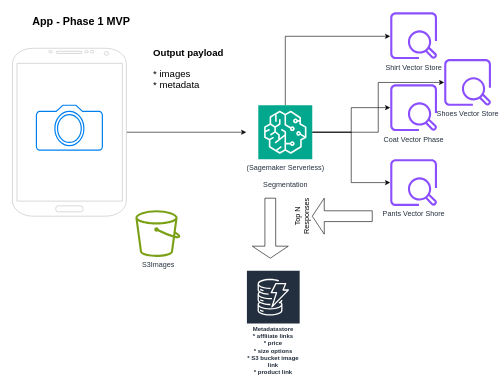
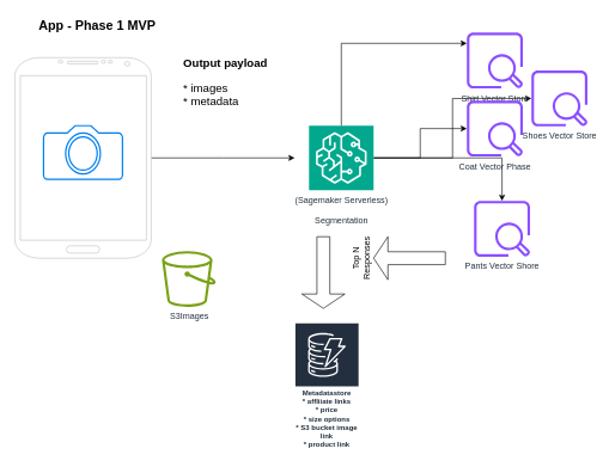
  <mxCell id="0" />
  <mxCell id="1" parent="0" />
  <mxCell id="2" value="App - Phase 1 MVP" style="text;html=1;strokeColor=none;fillColor=none;align=center;verticalAlign=middle;whiteSpace=wrap;rounded=0;fontStyle=1;fontSize=18;" vertex="1" parent="1"><mxGeometry x="30" y="20" width="210" height="30" as="geometry" /></mxCell>
  <mxCell id="3" style="edgeStyle=orthogonalEdgeStyle;rounded=0;orthogonalLoop=1;jettySize=auto;html=1;" edge="1" parent="1" source="4"><mxGeometry relative="1" as="geometry"><mxPoint x="410" y="220" as="targetPoint" /></mxGeometry></mxCell>
  <mxCell id="4" value="" style="verticalLabelPosition=bottom;verticalAlign=top;html=1;shadow=0;dashed=0;strokeWidth=1;shape=mxgraph.android.phone2;strokeColor=#c0c0c0;" vertex="1" parent="1"><mxGeometry x="20" y="80" width="190" height="280" as="geometry" /></mxCell>
  <mxCell id="5" style="edgeStyle=orthogonalEdgeStyle;rounded=0;orthogonalLoop=1;jettySize=auto;html=1;" edge="1" parent="1" source="9" target="10"><mxGeometry relative="1" as="geometry"><Array as="points"><mxPoint x="475" y="60" /></Array></mxGeometry></mxCell>
  <mxCell id="6" style="edgeStyle=orthogonalEdgeStyle;rounded=0;orthogonalLoop=1;jettySize=auto;html=1;" edge="1" parent="1" source="9" target="11"><mxGeometry relative="1" as="geometry" /></mxCell>
  <mxCell id="7" style="edgeStyle=orthogonalEdgeStyle;rounded=0;orthogonalLoop=1;jettySize=auto;html=1;" edge="1" parent="1" source="9" target="13"><mxGeometry relative="1" as="geometry" /></mxCell>
  <mxCell id="8" style="edgeStyle=orthogonalEdgeStyle;rounded=0;orthogonalLoop=1;jettySize=auto;html=1;" edge="1" parent="1" source="9" target="12"><mxGeometry relative="1" as="geometry" /></mxCell>
  <mxCell id="9" value="(Sagemaker Serverless)&lt;br&gt;&lt;br&gt;Segmentation" style="sketch=0;points=[[0,0,0],[0.25,0,0],[0.5,0,0],[0.75,0,0],[1,0,0],[0,1,0],[0.25,1,0],[0.5,1,0],[0.75,1,0],[1,1,0],[0,0.25,0],[0,0.5,0],[0,0.75,0],[1,0.25,0],[1,0.5,0],[1,0.75,0]];outlineConnect=0;fontColor=#232F3E;fillColor=#01A88D;strokeColor=#ffffff;dashed=0;verticalLabelPosition=bottom;verticalAlign=top;align=center;html=1;fontSize=12;fontStyle=0;aspect=fixed;shape=mxgraph.aws4.resourceIcon;resIcon=mxgraph.aws4.sagemaker;" vertex="1" parent="1"><mxGeometry x="430" y="175" width="90" height="90" as="geometry" /></mxCell>
- <mxCell id="10" value="Shirt Vector Store" style="sketch=0;outlineConnect=0;fontColor=#232F3E;gradientColor=none;fillColor=#8C4FFF;strokeColor=none;dashed=0;verticalLabelPosition=bottom;verticalAlign=top;align=center;html=1;fontSize=12;fontStyle=0;aspect=fixed;pointerEvents=1;shape=mxgraph.aws4.opensearch_service_data_node;" vertex="1" parent="1"><mxGeometry x="650" y="20" width="78" height="78" as="geometry" /></mxCell>
+ <mxCell id="10" value="Shirt Vector Store" style="sketch=0;outlineConnect=0;fontColor=#232F3E;gradientColor=none;fillColor=#8C4FFF;strokeColor=none;dashed=0;verticalLabelPosition=bottom;verticalAlign=top;align=center;html=1;fontSize=12;fontStyle=0;aspect=fixed;pointerEvents=1;shape=mxgraph.aws4.opensearch_service_data_node;" vertex="1" parent="1"><mxGeometry x="650" y="45" width="78" height="78" as="geometry" /></mxCell>
  <mxCell id="11" value="Coat Vector Phase" style="sketch=0;outlineConnect=0;fontColor=#232F3E;gradientColor=none;fillColor=#8C4FFF;strokeColor=none;dashed=0;verticalLabelPosition=bottom;verticalAlign=top;align=center;html=1;fontSize=12;fontStyle=0;aspect=fixed;pointerEvents=1;shape=mxgraph.aws4.opensearch_service_data_node;" vertex="1" parent="1"><mxGeometry x="650" y="140" width="78" height="78" as="geometry" /></mxCell>
- <mxCell id="12" value="Pants Vector Shore" style="sketch=0;outlineConnect=0;fontColor=#232F3E;gradientColor=none;fillColor=#8C4FFF;strokeColor=none;dashed=0;verticalLabelPosition=bottom;verticalAlign=top;align=center;html=1;fontSize=12;fontStyle=0;aspect=fixed;pointerEvents=1;shape=mxgraph.aws4.opensearch_service_data_node;" vertex="1" parent="1"><mxGeometry x="650" y="265" width="78" height="78" as="geometry" /></mxCell>
+ <mxCell id="12" value="Pants Vector Shore" style="sketch=0;outlineConnect=0;fontColor=#232F3E;gradientColor=none;fillColor=#8C4FFF;strokeColor=none;dashed=0;verticalLabelPosition=bottom;verticalAlign=top;align=center;html=1;fontSize=12;fontStyle=0;aspect=fixed;pointerEvents=1;shape=mxgraph.aws4.opensearch_service_data_node;" vertex="1" parent="1"><mxGeometry x="660" y="280" width="78" height="78" as="geometry" /></mxCell>
  <mxCell id="13" value="Shoes Vector Store" style="sketch=0;outlineConnect=0;fontColor=#232F3E;gradientColor=none;fillColor=#8C4FFF;strokeColor=none;dashed=0;verticalLabelPosition=bottom;verticalAlign=top;align=center;html=1;fontSize=12;fontStyle=0;aspect=fixed;pointerEvents=1;shape=mxgraph.aws4.opensearch_service_data_node;" vertex="1" parent="1"><mxGeometry x="740" y="98" width="78" height="78" as="geometry" /></mxCell>
  <mxCell id="14" value="Metadatastore&lt;br&gt;* affliiate links&lt;br&gt;* price&lt;br&gt;* size options&lt;br&gt;* S3 bucket image link&lt;br&gt;* product link" style="sketch=0;outlineConnect=0;fontColor=#232F3E;gradientColor=none;strokeColor=#ffffff;fillColor=#232F3E;dashed=0;verticalLabelPosition=middle;verticalAlign=bottom;align=center;html=1;whiteSpace=wrap;fontSize=10;fontStyle=1;spacing=3;shape=mxgraph.aws4.productIcon;prIcon=mxgraph.aws4.dynamodb;" vertex="1" parent="1"><mxGeometry x="410" y="450" width="90" height="180" as="geometry" /></mxCell>
  <mxCell id="15" value="Top N Responses" style="shape=singleArrow;direction=north;whiteSpace=wrap;html=1;rotation=-90;flipV=0;labelPosition=center;verticalLabelPosition=top;align=center;verticalAlign=bottom;" vertex="1" parent="1"><mxGeometry x="540" y="310" width="60" height="100" as="geometry" /></mxCell>
  <mxCell id="16" value="" style="shape=singleArrow;direction=south;whiteSpace=wrap;html=1;" vertex="1" parent="1"><mxGeometry x="420" y="330" width="60" height="100" as="geometry" /></mxCell>
  <mxCell id="17" value="S3Images" style="sketch=0;outlineConnect=0;fontColor=#232F3E;gradientColor=none;fillColor=#7AA116;strokeColor=none;dashed=0;verticalLabelPosition=bottom;verticalAlign=top;align=center;html=1;fontSize=12;fontStyle=0;aspect=fixed;pointerEvents=1;shape=mxgraph.aws4.bucket;" vertex="1" parent="1"><mxGeometry x="225" y="350" width="75" height="78" as="geometry" /></mxCell>
  <mxCell id="18" value="" style="html=1;verticalLabelPosition=bottom;align=center;labelBackgroundColor=#ffffff;verticalAlign=top;strokeWidth=2;strokeColor=#0080F0;shadow=0;dashed=0;shape=mxgraph.ios7.icons.camera;" vertex="1" parent="1"><mxGeometry x="60" y="175" width="110" height="75" as="geometry" /></mxCell>
  <mxCell id="19" value="&lt;h1 style=&quot;font-size: 16px;&quot;&gt;&lt;font style=&quot;font-size: 16px;&quot;&gt;Output payload&lt;/font&gt;&lt;/h1&gt;&lt;p style=&quot;font-size: 16px;&quot;&gt;&lt;font style=&quot;font-size: 16px;&quot;&gt;* images&lt;br&gt;&lt;/font&gt;&lt;span style=&quot;background-color: initial;&quot;&gt;* metadata&amp;nbsp;&lt;/span&gt;&lt;/p&gt;" style="text;html=1;strokeColor=none;fillColor=none;spacing=5;spacingTop=-20;whiteSpace=wrap;overflow=hidden;rounded=0;" vertex="1" parent="1"><mxGeometry x="250" y="77" width="190" height="120" as="geometry" /></mxCell>
